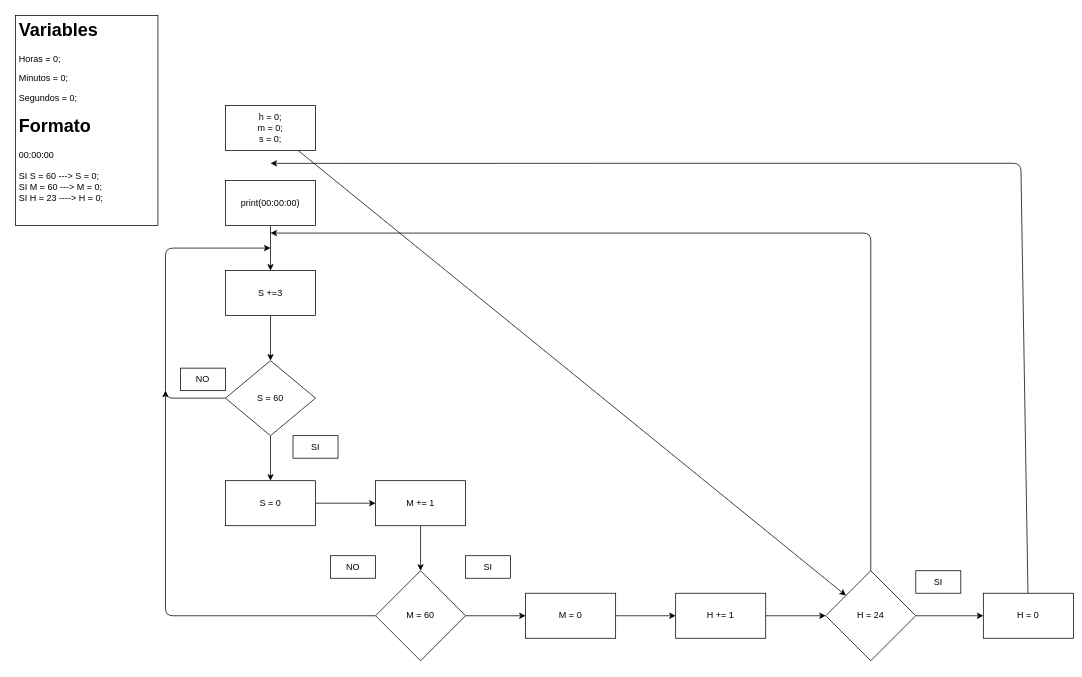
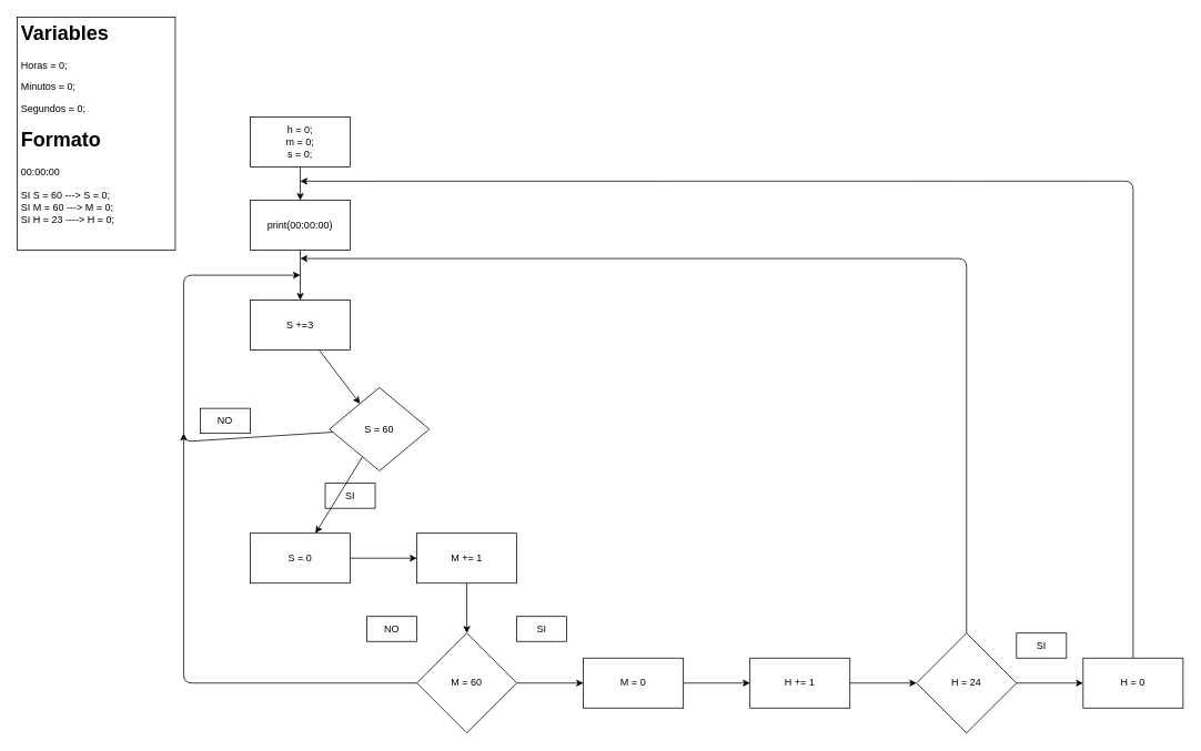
  <mxCell id="0" />
  <mxCell id="1" parent="0" />
  <mxCell id="2" value="&lt;h1&gt;Variables&lt;/h1&gt;&lt;p&gt;Horas = 0;&lt;/p&gt;&lt;p&gt;Minutos = 0;&lt;/p&gt;&lt;p&gt;Segundos = 0;&lt;/p&gt;&lt;h1&gt;Formato&lt;/h1&gt;&lt;div&gt;00:00:00&lt;/div&gt;&lt;div&gt;&lt;br&gt;&lt;/div&gt;&lt;div&gt;SI S = 60 ---&amp;gt; S = 0;&lt;/div&gt;&lt;div&gt;SI M = 60 ---&amp;gt; M = 0;&lt;/div&gt;&lt;div&gt;SI H = 23 ----&amp;gt; H = 0;&lt;/div&gt;" style="text;html=1;strokeColor=default;fillColor=none;spacing=5;spacingTop=-20;whiteSpace=wrap;overflow=hidden;rounded=0;perimeterSpacing=2;shadow=0;sketch=0;" vertex="1" parent="1"><mxGeometry x="20" y="20" width="190" height="280" as="geometry" /></mxCell>
- <mxCell id="3" value="" style="edgeStyle=none;html=1;" edge="1" parent="1" source="4" target="29"><mxGeometry relative="1" as="geometry" /></mxCell>
+ <mxCell id="3" value="" style="edgeStyle=none;html=1;" edge="1" parent="1" source="4" target="6"><mxGeometry relative="1" as="geometry" /></mxCell>
  <mxCell id="4" value="h = 0;&lt;br&gt;m = 0;&lt;br&gt;s = 0;" style="whiteSpace=wrap;html=1;rounded=0;shadow=0;sketch=0;" vertex="1" parent="1"><mxGeometry x="300" y="140" width="120" height="60" as="geometry" /></mxCell>
  <mxCell id="5" value="" style="edgeStyle=none;html=1;" edge="1" parent="1" source="6"><mxGeometry relative="1" as="geometry"><mxPoint x="360" y="360" as="targetPoint" /></mxGeometry></mxCell>
  <mxCell id="6" value="print(00:00:00)" style="whiteSpace=wrap;html=1;rounded=0;shadow=0;sketch=0;" vertex="1" parent="1"><mxGeometry x="300" y="240" width="120" height="60" as="geometry" /></mxCell>
  <mxCell id="7" value="" style="edgeStyle=none;html=1;" edge="1" parent="1" source="8" target="11"><mxGeometry relative="1" as="geometry" /></mxCell>
  <mxCell id="8" value="S +=3" style="rounded=0;whiteSpace=wrap;html=1;shadow=0;sketch=0;strokeColor=default;" vertex="1" parent="1"><mxGeometry x="300" y="360" width="120" height="60" as="geometry" /></mxCell>
  <mxCell id="9" style="edgeStyle=none;html=1;" edge="1" parent="1" source="11"><mxGeometry relative="1" as="geometry"><mxPoint x="360" y="330" as="targetPoint" /><Array as="points"><mxPoint x="220" y="530" /><mxPoint x="220" y="330" /></Array></mxGeometry></mxCell>
  <mxCell id="10" value="" style="edgeStyle=none;html=1;" edge="1" parent="1" source="11" target="14"><mxGeometry relative="1" as="geometry" /></mxCell>
- <mxCell id="11" value="S = 60" style="rhombus;whiteSpace=wrap;html=1;rounded=0;shadow=0;sketch=0;" vertex="1" parent="1"><mxGeometry x="300" y="480" width="120" height="100" as="geometry" /></mxCell>
+ <mxCell id="11" value="S = 60" style="rhombus;whiteSpace=wrap;html=1;rounded=0;shadow=0;sketch=0;" vertex="1" parent="1"><mxGeometry x="395" y="465" width="120" height="100" as="geometry" /></mxCell>
  <mxCell id="12" value="NO" style="text;html=1;strokeColor=default;fillColor=none;align=center;verticalAlign=middle;whiteSpace=wrap;rounded=0;shadow=0;sketch=0;" vertex="1" parent="1"><mxGeometry x="240" y="490" width="60" height="30" as="geometry" /></mxCell>
  <mxCell id="13" value="" style="edgeStyle=none;html=1;" edge="1" parent="1" source="14" target="17"><mxGeometry relative="1" as="geometry" /></mxCell>
  <mxCell id="14" value="S = 0" style="whiteSpace=wrap;html=1;rounded=0;shadow=0;sketch=0;" vertex="1" parent="1"><mxGeometry x="300" y="640" width="120" height="60" as="geometry" /></mxCell>
  <mxCell id="15" value="SI" style="text;html=1;strokeColor=default;fillColor=none;align=center;verticalAlign=middle;whiteSpace=wrap;rounded=0;shadow=0;sketch=0;" vertex="1" parent="1"><mxGeometry x="390" y="580" width="60" height="30" as="geometry" /></mxCell>
  <mxCell id="16" value="" style="edgeStyle=none;html=1;" edge="1" parent="1" source="17" target="20"><mxGeometry relative="1" as="geometry" /></mxCell>
  <mxCell id="17" value="M += 1" style="whiteSpace=wrap;html=1;rounded=0;shadow=0;sketch=0;" vertex="1" parent="1"><mxGeometry x="500" y="640" width="120" height="60" as="geometry" /></mxCell>
  <mxCell id="18" style="edgeStyle=none;html=1;" edge="1" parent="1" source="20"><mxGeometry relative="1" as="geometry"><mxPoint x="220" y="520" as="targetPoint" /><Array as="points"><mxPoint x="220" y="820" /></Array></mxGeometry></mxCell>
  <mxCell id="19" value="" style="edgeStyle=none;html=1;" edge="1" parent="1" source="20" target="24"><mxGeometry relative="1" as="geometry" /></mxCell>
  <mxCell id="20" value="M = 60" style="rhombus;whiteSpace=wrap;html=1;rounded=0;shadow=0;sketch=0;" vertex="1" parent="1"><mxGeometry x="500" y="760" width="120" height="120" as="geometry" /></mxCell>
  <mxCell id="21" value="NO" style="text;html=1;strokeColor=default;fillColor=none;align=center;verticalAlign=middle;whiteSpace=wrap;rounded=0;shadow=0;sketch=0;" vertex="1" parent="1"><mxGeometry x="440" y="740" width="60" height="30" as="geometry" /></mxCell>
  <mxCell id="22" value="SI" style="text;html=1;strokeColor=default;fillColor=none;align=center;verticalAlign=middle;whiteSpace=wrap;rounded=0;shadow=0;sketch=0;" vertex="1" parent="1"><mxGeometry x="620" y="740" width="60" height="30" as="geometry" /></mxCell>
  <mxCell id="23" value="" style="edgeStyle=none;html=1;" edge="1" parent="1" source="24" target="26"><mxGeometry relative="1" as="geometry" /></mxCell>
  <mxCell id="24" value="M = 0" style="whiteSpace=wrap;html=1;rounded=0;shadow=0;sketch=0;" vertex="1" parent="1"><mxGeometry x="700" y="790" width="120" height="60" as="geometry" /></mxCell>
  <mxCell id="25" value="" style="edgeStyle=none;html=1;" edge="1" parent="1" source="26" target="29"><mxGeometry relative="1" as="geometry" /></mxCell>
  <mxCell id="26" value="H += 1" style="whiteSpace=wrap;html=1;rounded=0;shadow=0;sketch=0;" vertex="1" parent="1"><mxGeometry x="900" y="790" width="120" height="60" as="geometry" /></mxCell>
  <mxCell id="27" value="" style="edgeStyle=none;html=1;" edge="1" parent="1" source="29" target="31"><mxGeometry relative="1" as="geometry" /></mxCell>
  <mxCell id="28" style="edgeStyle=none;html=1;exitX=0.5;exitY=0;exitDx=0;exitDy=0;" edge="1" parent="1" source="29"><mxGeometry relative="1" as="geometry"><mxPoint x="360" y="310" as="targetPoint" /><Array as="points"><mxPoint x="1160" y="310" /></Array></mxGeometry></mxCell>
  <mxCell id="29" value="H = 24" style="rhombus;whiteSpace=wrap;html=1;rounded=0;shadow=0;sketch=0;" vertex="1" parent="1"><mxGeometry x="1100" y="760" width="120" height="120" as="geometry" /></mxCell>
  <mxCell id="30" style="edgeStyle=none;html=1;" edge="1" parent="1" source="31"><mxGeometry relative="1" as="geometry"><mxPoint x="360" y="217.091" as="targetPoint" /><Array as="points"><mxPoint x="1360" y="217" /></Array></mxGeometry></mxCell>
- <mxCell id="31" value="H = 0" style="whiteSpace=wrap;html=1;rounded=0;shadow=0;sketch=0;" vertex="1" parent="1"><mxGeometry x="1310" y="790" width="120" height="60" as="geometry" /></mxCell>
+ <mxCell id="31" value="H = 0" style="whiteSpace=wrap;html=1;rounded=0;shadow=0;sketch=0;" vertex="1" parent="1"><mxGeometry x="1300" y="790" width="120" height="60" as="geometry" /></mxCell>
  <mxCell id="32" value="SI" style="text;html=1;strokeColor=default;fillColor=none;align=center;verticalAlign=middle;whiteSpace=wrap;rounded=0;shadow=0;sketch=0;" vertex="1" parent="1"><mxGeometry x="1220" y="760" width="60" height="30" as="geometry" /></mxCell>
